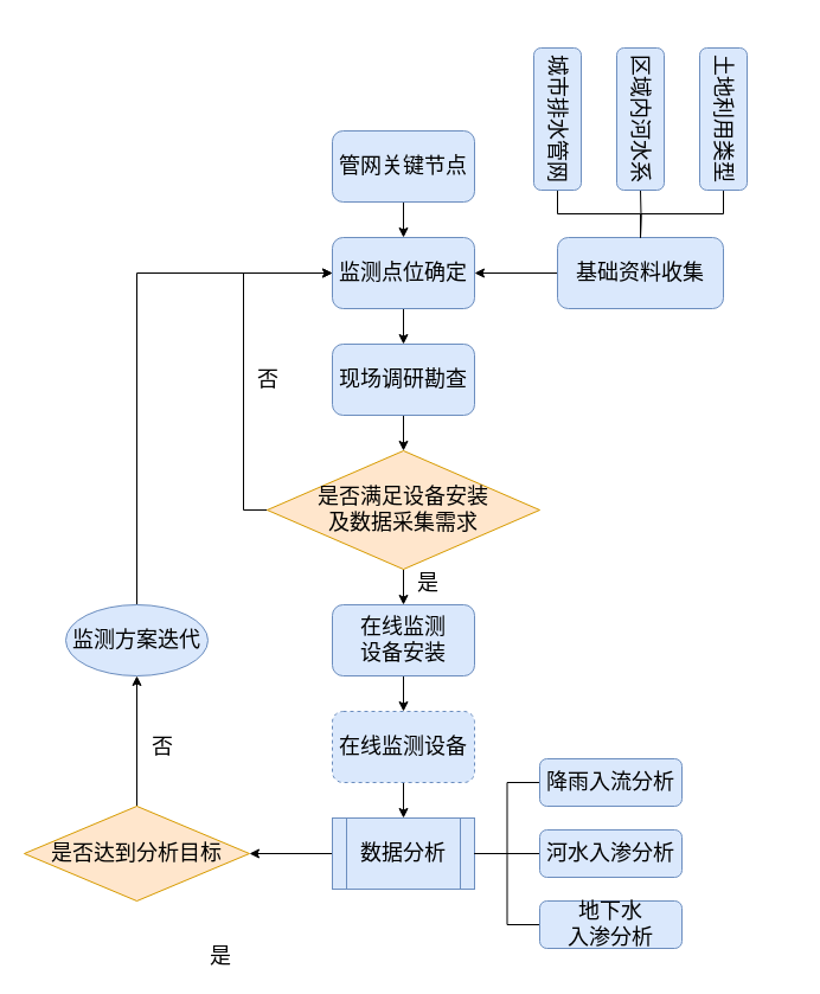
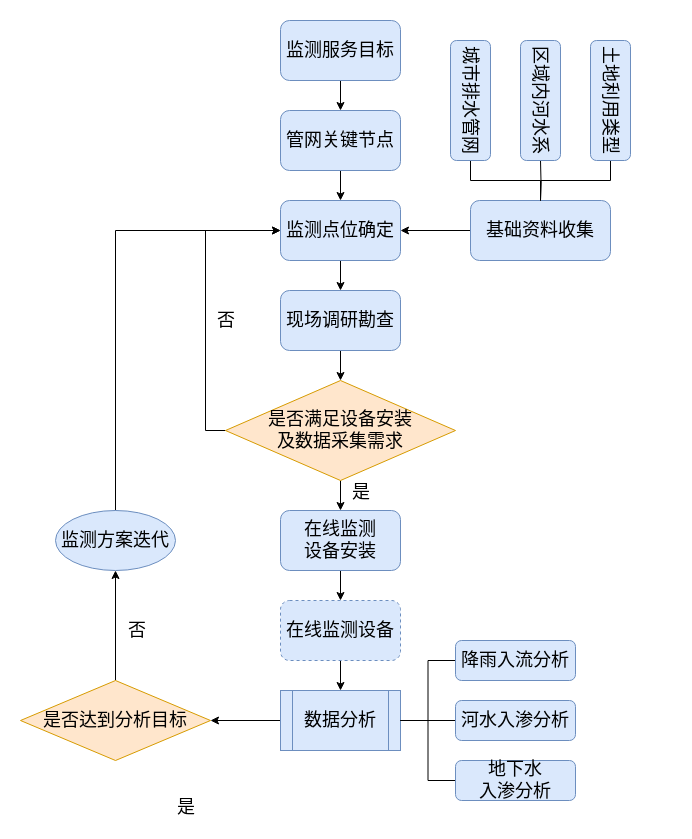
  <mxCell id="0" />
  <mxCell id="1" parent="0" />
+ <mxCell id="2" style="edgeStyle=orthogonalEdgeStyle;rounded=0;orthogonalLoop=1;jettySize=auto;html=1;exitX=0.5;exitY=1;exitDx=0;exitDy=0;" edge="1" parent="1" source="3" target="5"><mxGeometry relative="1" as="geometry" /></mxCell>
+ <mxCell id="3" value="&lt;font style=&quot;font-size: 18px&quot;&gt;监测服务目标&lt;/font&gt;" style="rounded=1;whiteSpace=wrap;html=1;fillColor=#dae8fc;strokeColor=#6c8ebf;" vertex="1" parent="1"><mxGeometry x="280" y="20" width="120" height="60" as="geometry" /></mxCell>
  <mxCell id="4" style="edgeStyle=orthogonalEdgeStyle;rounded=0;orthogonalLoop=1;jettySize=auto;html=1;exitX=0.5;exitY=1;exitDx=0;exitDy=0;entryX=0.5;entryY=0;entryDx=0;entryDy=0;" edge="1" parent="1" source="5" target="7"><mxGeometry relative="1" as="geometry" /></mxCell>
  <mxCell id="5" value="&lt;font style=&quot;font-size: 18px&quot;&gt;管网关键节点&lt;/font&gt;" style="rounded=1;whiteSpace=wrap;html=1;fillColor=#dae8fc;strokeColor=#6c8ebf;" vertex="1" parent="1"><mxGeometry x="280" y="110" width="120" height="60" as="geometry" /></mxCell>
  <mxCell id="6" style="edgeStyle=orthogonalEdgeStyle;rounded=0;orthogonalLoop=1;jettySize=auto;html=1;exitX=0.5;exitY=1;exitDx=0;exitDy=0;" edge="1" parent="1" source="7" target="14"><mxGeometry relative="1" as="geometry" /></mxCell>
  <mxCell id="7" value="&lt;font style=&quot;font-size: 18px&quot;&gt;监测点位确定&lt;/font&gt;" style="rounded=1;whiteSpace=wrap;html=1;fillColor=#dae8fc;strokeColor=#6c8ebf;" vertex="1" parent="1"><mxGeometry x="280" y="200" width="120" height="60" as="geometry" /></mxCell>
  <mxCell id="8" style="edgeStyle=orthogonalEdgeStyle;rounded=0;orthogonalLoop=1;jettySize=auto;html=1;exitX=0;exitY=0.5;exitDx=0;exitDy=0;" edge="1" parent="1" source="9" target="7"><mxGeometry relative="1" as="geometry" /></mxCell>
  <mxCell id="9" value="&lt;font style=&quot;font-size: 18px&quot;&gt;基础资料收集&lt;/font&gt;" style="rounded=1;whiteSpace=wrap;html=1;fillColor=#dae8fc;strokeColor=#6c8ebf;" vertex="1" parent="1"><mxGeometry x="470" y="200" width="140" height="60" as="geometry" /></mxCell>
  <mxCell id="10" style="edgeStyle=orthogonalEdgeStyle;rounded=0;orthogonalLoop=1;jettySize=auto;html=1;exitX=1;exitY=0.5;exitDx=0;exitDy=0;entryX=0.5;entryY=0;entryDx=0;entryDy=0;startArrow=none;startFill=0;endArrow=none;endFill=0;" edge="1" parent="1" source="11" target="9"><mxGeometry relative="1" as="geometry" /></mxCell>
  <mxCell id="11" value="&lt;font style=&quot;font-size: 18px&quot;&gt;城市排水管网&lt;/font&gt;" style="rounded=1;whiteSpace=wrap;html=1;rotation=90;fillColor=#dae8fc;strokeColor=#6c8ebf;" vertex="1" parent="1"><mxGeometry x="410" y="80" width="120" height="40" as="geometry" /></mxCell>
  <mxCell id="12" style="edgeStyle=orthogonalEdgeStyle;rounded=0;orthogonalLoop=1;jettySize=auto;html=1;exitX=1;exitY=0.5;exitDx=0;exitDy=0;entryX=0.5;entryY=0;entryDx=0;entryDy=0;startArrow=none;startFill=0;endArrow=none;endFill=0;" edge="1" parent="1" target="9"><mxGeometry relative="1" as="geometry"><mxPoint x="540" y="160" as="sourcePoint" /></mxGeometry></mxCell>
  <mxCell id="13" style="edgeStyle=orthogonalEdgeStyle;rounded=0;orthogonalLoop=1;jettySize=auto;html=1;exitX=0.5;exitY=1;exitDx=0;exitDy=0;" edge="1" parent="1" source="14" target="17"><mxGeometry relative="1" as="geometry" /></mxCell>
  <mxCell id="14" value="&lt;font style=&quot;font-size: 18px&quot;&gt;现场调研勘查&lt;/font&gt;" style="rounded=1;whiteSpace=wrap;html=1;fillColor=#dae8fc;strokeColor=#6c8ebf;" vertex="1" parent="1"><mxGeometry x="280" y="290" width="120" height="60" as="geometry" /></mxCell>
  <mxCell id="15" style="edgeStyle=orthogonalEdgeStyle;rounded=0;orthogonalLoop=1;jettySize=auto;html=1;exitX=0.5;exitY=1;exitDx=0;exitDy=0;entryX=0.5;entryY=0;entryDx=0;entryDy=0;" edge="1" parent="1" source="17" target="19"><mxGeometry relative="1" as="geometry" /></mxCell>
  <mxCell id="16" style="edgeStyle=orthogonalEdgeStyle;rounded=0;orthogonalLoop=1;jettySize=auto;html=1;exitX=0;exitY=0.5;exitDx=0;exitDy=0;entryX=0;entryY=0.5;entryDx=0;entryDy=0;" edge="1" parent="1" source="17" target="7"><mxGeometry relative="1" as="geometry" /></mxCell>
  <mxCell id="17" value="&lt;font style=&quot;font-size: 18px&quot;&gt;是否满足设备安装&lt;br&gt;及数据采集需求&lt;/font&gt;" style="rhombus;whiteSpace=wrap;html=1;fillColor=#ffe6cc;strokeColor=#d79b00;" vertex="1" parent="1"><mxGeometry x="225" y="380" width="230" height="100" as="geometry" /></mxCell>
  <mxCell id="18" style="edgeStyle=orthogonalEdgeStyle;rounded=0;orthogonalLoop=1;jettySize=auto;html=1;exitX=0.5;exitY=1;exitDx=0;exitDy=0;entryX=0.5;entryY=0;entryDx=0;entryDy=0;" edge="1" parent="1" source="19" target="21"><mxGeometry relative="1" as="geometry" /></mxCell>
  <mxCell id="19" value="&lt;font style=&quot;font-size: 18px&quot;&gt;在线监测&lt;br&gt;设备安装&lt;/font&gt;" style="rounded=1;whiteSpace=wrap;html=1;fillColor=#dae8fc;strokeColor=#6c8ebf;" vertex="1" parent="1"><mxGeometry x="280" y="510" width="120" height="60" as="geometry" /></mxCell>
  <mxCell id="20" style="edgeStyle=orthogonalEdgeStyle;rounded=0;orthogonalLoop=1;jettySize=auto;html=1;exitX=0.5;exitY=1;exitDx=0;exitDy=0;entryX=0.5;entryY=0;entryDx=0;entryDy=0;" edge="1" parent="1" source="21" target="23"><mxGeometry relative="1" as="geometry" /></mxCell>
  <mxCell id="21" value="&lt;font style=&quot;font-size: 18px&quot;&gt;在线监测设备&lt;br&gt;&lt;/font&gt;" style="rounded=1;whiteSpace=wrap;html=1;fillColor=#dae8fc;strokeColor=#6c8ebf;dashed=1;" vertex="1" parent="1"><mxGeometry x="280" y="600" width="120" height="60" as="geometry" /></mxCell>
  <mxCell id="22" style="edgeStyle=orthogonalEdgeStyle;rounded=0;orthogonalLoop=1;jettySize=auto;html=1;exitX=0;exitY=0.5;exitDx=0;exitDy=0;entryX=1;entryY=0.5;entryDx=0;entryDy=0;" edge="1" parent="1" source="23" target="25"><mxGeometry relative="1" as="geometry" /></mxCell>
  <mxCell id="23" value="&lt;font style=&quot;font-size: 18px&quot;&gt;数据分析&lt;/font&gt;" style="shape=process;whiteSpace=wrap;html=1;backgroundOutline=1;fillColor=#dae8fc;strokeColor=#6c8ebf;" vertex="1" parent="1"><mxGeometry x="280" y="690" width="120" height="60" as="geometry" /></mxCell>
  <mxCell id="24" style="edgeStyle=orthogonalEdgeStyle;rounded=0;orthogonalLoop=1;jettySize=auto;html=1;exitX=0.5;exitY=0;exitDx=0;exitDy=0;" edge="1" parent="1" source="25" target="27"><mxGeometry relative="1" as="geometry" /></mxCell>
  <mxCell id="25" value="&lt;font style=&quot;font-size: 18px&quot;&gt;是否达到分析目标&lt;/font&gt;" style="rhombus;whiteSpace=wrap;html=1;fillColor=#ffe6cc;strokeColor=#d79b00;" vertex="1" parent="1"><mxGeometry x="20" y="680" width="190" height="80" as="geometry" /></mxCell>
  <mxCell id="26" style="edgeStyle=orthogonalEdgeStyle;rounded=0;orthogonalLoop=1;jettySize=auto;html=1;exitX=0.5;exitY=0;exitDx=0;exitDy=0;entryX=0;entryY=0.5;entryDx=0;entryDy=0;" edge="1" parent="1" source="27" target="7"><mxGeometry relative="1" as="geometry" /></mxCell>
  <mxCell id="27" value="&lt;font style=&quot;font-size: 18px&quot;&gt;监测方案迭代&lt;br&gt;&lt;/font&gt;" style="ellipse;whiteSpace=wrap;html=1;fillColor=#dae8fc;strokeColor=#6c8ebf;" vertex="1" parent="1"><mxGeometry x="55" y="510" width="120" height="60" as="geometry" /></mxCell>
  <mxCell id="28" value="&lt;font style=&quot;font-size: 18px&quot;&gt;否&lt;/font&gt;" style="text;html=1;strokeColor=none;fillColor=none;align=center;verticalAlign=middle;whiteSpace=wrap;rounded=0;" vertex="1" parent="1"><mxGeometry x="117" y="620" width="40" height="20" as="geometry" /></mxCell>
  <mxCell id="29" value="&lt;font style=&quot;font-size: 18px&quot;&gt;否&lt;/font&gt;" style="text;html=1;strokeColor=none;fillColor=none;align=center;verticalAlign=middle;whiteSpace=wrap;rounded=0;" vertex="1" parent="1"><mxGeometry x="206" y="310" width="40" height="20" as="geometry" /></mxCell>
  <mxCell id="30" value="&lt;font style=&quot;font-size: 18px&quot;&gt;是&lt;/font&gt;" style="text;html=1;strokeColor=none;fillColor=none;align=center;verticalAlign=middle;whiteSpace=wrap;rounded=0;" vertex="1" parent="1"><mxGeometry x="166" y="797" width="40" height="20" as="geometry" /></mxCell>
  <mxCell id="31" value="&lt;font style=&quot;font-size: 18px&quot;&gt;是&lt;/font&gt;" style="text;html=1;strokeColor=none;fillColor=none;align=center;verticalAlign=middle;whiteSpace=wrap;rounded=0;" vertex="1" parent="1"><mxGeometry x="341" y="482" width="40" height="20" as="geometry" /></mxCell>
  <mxCell id="32" value="&lt;div style=&quot;direction: rtl&quot;&gt;&lt;span style=&quot;font-size: 18px&quot;&gt;区域内河水系&lt;/span&gt;&lt;/div&gt;" style="rounded=1;whiteSpace=wrap;html=1;rotation=90;fillColor=#dae8fc;strokeColor=#6c8ebf;" vertex="1" parent="1"><mxGeometry x="480" y="80" width="120" height="40" as="geometry" /></mxCell>
  <mxCell id="33" style="edgeStyle=orthogonalEdgeStyle;rounded=0;orthogonalLoop=1;jettySize=auto;html=1;exitX=1;exitY=0.5;exitDx=0;exitDy=0;startArrow=none;startFill=0;endArrow=none;endFill=0;" edge="1" parent="1" source="34"><mxGeometry relative="1" as="geometry"><mxPoint x="540" y="200" as="targetPoint" /></mxGeometry></mxCell>
  <mxCell id="34" value="&lt;p&gt;&lt;font style=&quot;font-size: 18px&quot;&gt;土地利用类型&lt;/font&gt;&lt;/p&gt;" style="rounded=1;whiteSpace=wrap;html=1;rotation=90;fillColor=#dae8fc;strokeColor=#6c8ebf;flipV=1;flipH=0;" vertex="1" parent="1"><mxGeometry x="550" y="80" width="120" height="40" as="geometry" /></mxCell>
  <mxCell id="35" style="edgeStyle=orthogonalEdgeStyle;rounded=0;orthogonalLoop=1;jettySize=auto;html=1;exitX=0;exitY=0.5;exitDx=0;exitDy=0;entryX=1;entryY=0.5;entryDx=0;entryDy=0;endArrow=none;endFill=0;" edge="1" parent="1" source="36" target="23"><mxGeometry relative="1" as="geometry" /></mxCell>
  <mxCell id="36" value="&lt;span style=&quot;font-size: 18px&quot;&gt;降雨入流分析&lt;/span&gt;" style="rounded=1;whiteSpace=wrap;html=1;rotation=0;fillColor=#dae8fc;strokeColor=#6c8ebf;" vertex="1" parent="1"><mxGeometry x="455" y="640" width="120" height="40" as="geometry" /></mxCell>
  <mxCell id="37" style="edgeStyle=orthogonalEdgeStyle;rounded=0;orthogonalLoop=1;jettySize=auto;html=1;exitX=0;exitY=0.5;exitDx=0;exitDy=0;endArrow=none;endFill=0;" edge="1" parent="1" source="38" target="23"><mxGeometry relative="1" as="geometry" /></mxCell>
  <mxCell id="38" value="&lt;span style=&quot;font-size: 18px&quot;&gt;河水入渗分析&lt;/span&gt;" style="rounded=1;whiteSpace=wrap;html=1;rotation=0;fillColor=#dae8fc;strokeColor=#6c8ebf;" vertex="1" parent="1"><mxGeometry x="455" y="700" width="120" height="40" as="geometry" /></mxCell>
  <mxCell id="39" style="edgeStyle=orthogonalEdgeStyle;rounded=0;orthogonalLoop=1;jettySize=auto;html=1;exitX=0;exitY=0.5;exitDx=0;exitDy=0;entryX=1;entryY=0.5;entryDx=0;entryDy=0;endArrow=none;endFill=0;" edge="1" parent="1" source="40" target="23"><mxGeometry relative="1" as="geometry" /></mxCell>
  <mxCell id="40" value="&lt;span style=&quot;font-size: 18px&quot;&gt;地下水&lt;br&gt;入渗分析&lt;/span&gt;" style="rounded=1;whiteSpace=wrap;html=1;rotation=0;fillColor=#dae8fc;strokeColor=#6c8ebf;" vertex="1" parent="1"><mxGeometry x="455" y="760" width="120" height="40" as="geometry" /></mxCell>
